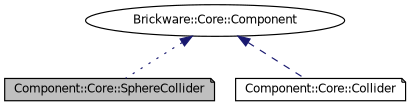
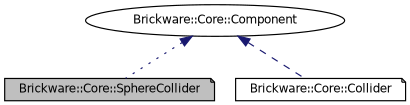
  digraph {
    node [color=black fillcolor=white fontname=Helvetica fontsize=10 shape=note style=filled]
    edge [color=midnightblue dir=back fontname=Helvetica fontsize=10 labelfontname=Helvetica labelfontsize=10]
-   n1 [fillcolor=grey75 fontcolor=black height=0.2 label="Component::Core::SphereCollider" width=0.4]
-   n2 [height=0.2 label="Component::Core::Collider" width=0.4]
+   n1 [fillcolor=grey75 fontcolor=black height=0.2 label="Brickware::Core::SphereCollider" width=0.4]
+   n2 [height=0.2 label="Brickware::Core::Collider" width=0.4]
    n3 [height=0.2 label="Brickware::Core::Component" shape=ellipse width=0.4]
    n3 -> n1 [style=dotted]
    n3 -> n2 [style=dashed]
  }
